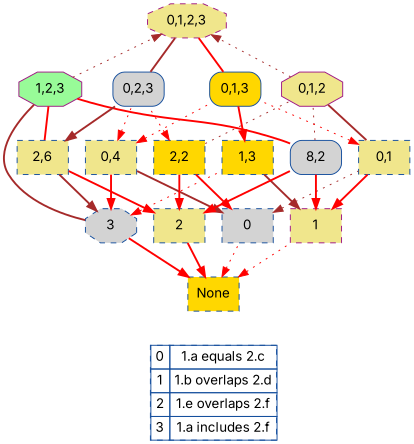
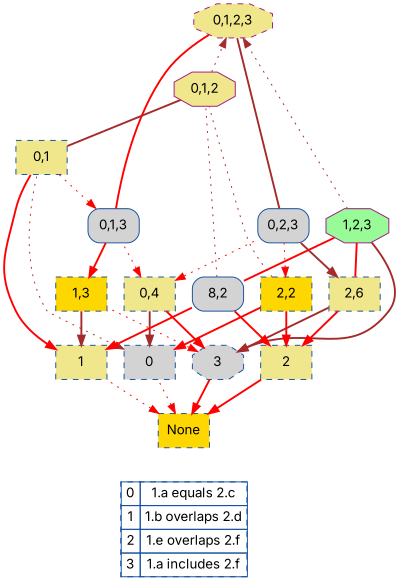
  digraph {
    fontname=Inter
    rankdir=BT
    node [color="#134d9c" fillcolor=khaki fontname=Inter shape=box style="dashed,filled"]
    edge [fontname=Inter style=bold color=red dir=back]
    n1 [fillcolor=white label=<   <TABLE BORDER="0" CELLBORDER="1" CELLSPACING="0"                     CELLPADDING="4">  <TR>   <TD>0</TD>   <TD>1.a equals 2.c</TD>   </TR>  <TR>   <TD>1</TD>   <TD>1.b overlaps 2.d</TD>   </TR>  <TR>   <TD>2</TD>   <TD>1.e overlaps 2.f</TD>   </TR>  <TR>   <TD>3</TD>   <TD>1.a includes 2.f</TD>   </TR>  </TABLE>   > margin=0 style=dashed]
    None [fillcolor=gold]
    "0,1,2" [color="#9f1684" shape=octagon style=filled]
    "0,1,2,3" [color="#9f1684" shape=octagon]
    "1,2,3" [color="#9f1684" fillcolor=palegreen shape=octagon style=filled]
    "0,2,3" [fillcolor=lightgrey style="rounded,filled"]
-   "0,1,3" [fillcolor=gold style="rounded,filled"]
+   "0,1,3" [fillcolor=lightgrey style="rounded,filled"]
    n8 [fillcolor=lightgrey label="8,2" style="rounded,filled"]
    3 [fillcolor=lightgrey shape=octagon]
    n10 [label="2,6"]
    "1,3" [fillcolor=gold]
    n12 [label="0,4"]
    0 [fillcolor=lightgrey]
    n14 [fillcolor=gold label="2,2"]
    "0,1"
-   1 [color="#9f1684"]
+   1
    2
    subgraph sub_1 {
      rank=top
      n1
    }
    n1 -> None [style=invis color="" dir=""]
    None -> 3
    None -> 0 [style=dotted]
    None -> 1 [style=dotted]
    None -> 2
    "0,1,2" -> "0,1,2,3" [color=brown style=dotted dir=""]
    "1,2,3" -> "0,1,2,3" [color=brown style=dotted dir=""]
    "0,2,3" -> "0,1,2,3" [arrowhead=none color=brown dir=""]
    "0,1,3" -> "0,1,2,3" [arrowhead=none dir=""]
    n8 -> "0,1,2" [arrowhead=none color=brown style=dotted dir=""]
    n8 -> "1,2,3" [arrowhead=none dir=""]
    3 -> "1,2,3" [arrowhead=none color=brown dir=""]
    3 -> n10 [color=brown]
    3 -> "1,3" [style=dotted]
    3 -> n12
    n10 -> "1,2,3" [arrowhead=none dir=""]
    n10 -> "0,2,3" [color=brown]
    "1,3" -> "0,1,3"
    n12 -> "0,2,3" [style=dotted]
    n12 -> "0,1,3" [style=dotted]
    0 -> n12 [color=brown]
    0 -> n14
    0 -> "0,1" [color=brown style=dotted]
    n14 -> "0,1,2" [arrowhead=none color=brown style=dotted dir=""]
    n14 -> "0,2,3" [style=dotted]
    "0,1" -> "0,1,2" [arrowhead=none color=brown dir=""]
-   "0,1" -> "0,1,3" [style=dotted]
+   "0,1,3" -> "0,1" [style=dotted]
    1 -> n8
    1 -> "1,3" [color=brown]
    1 -> "0,1"
    2 -> n8
    2 -> n10
    2 -> n14
  }
